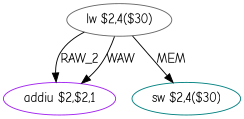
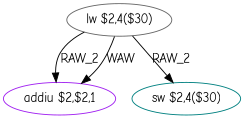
  digraph {
    fontname="Comic Neue"
    node [fontname="Comic Neue" shape=ellipse]
    edge [fontname="Comic Neue"]
    n1 [color=gray40 label="lw $2,4($30)"]
    n2 [color=purple label="addiu $2,$2,1"]
    n3 [color=teal label="sw $2,4($30)"]
    n1 -> n2 [label=RAW_2]
    n1 -> n2 [label=WAW]
-   n1 -> n3 [label=MEM]
+   n1 -> n3 [label=RAW_2]
  }
